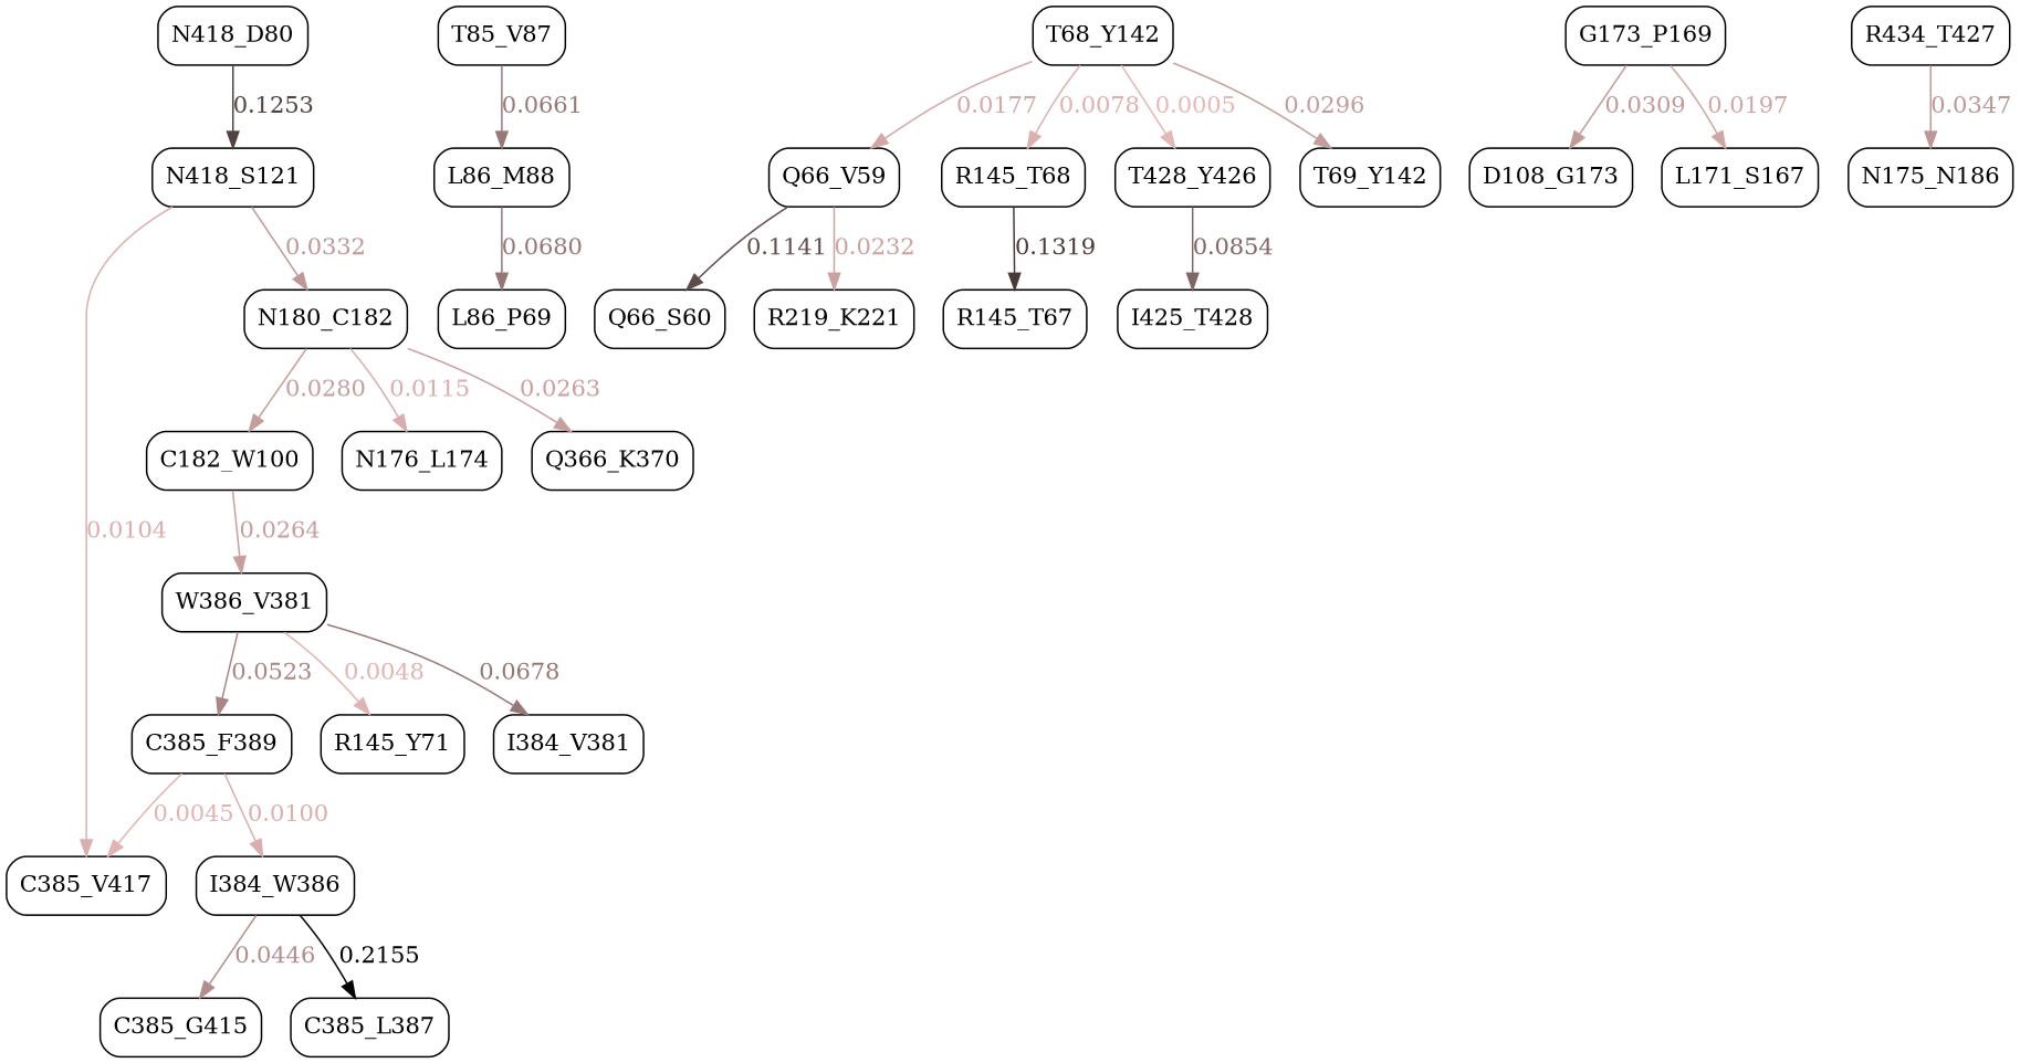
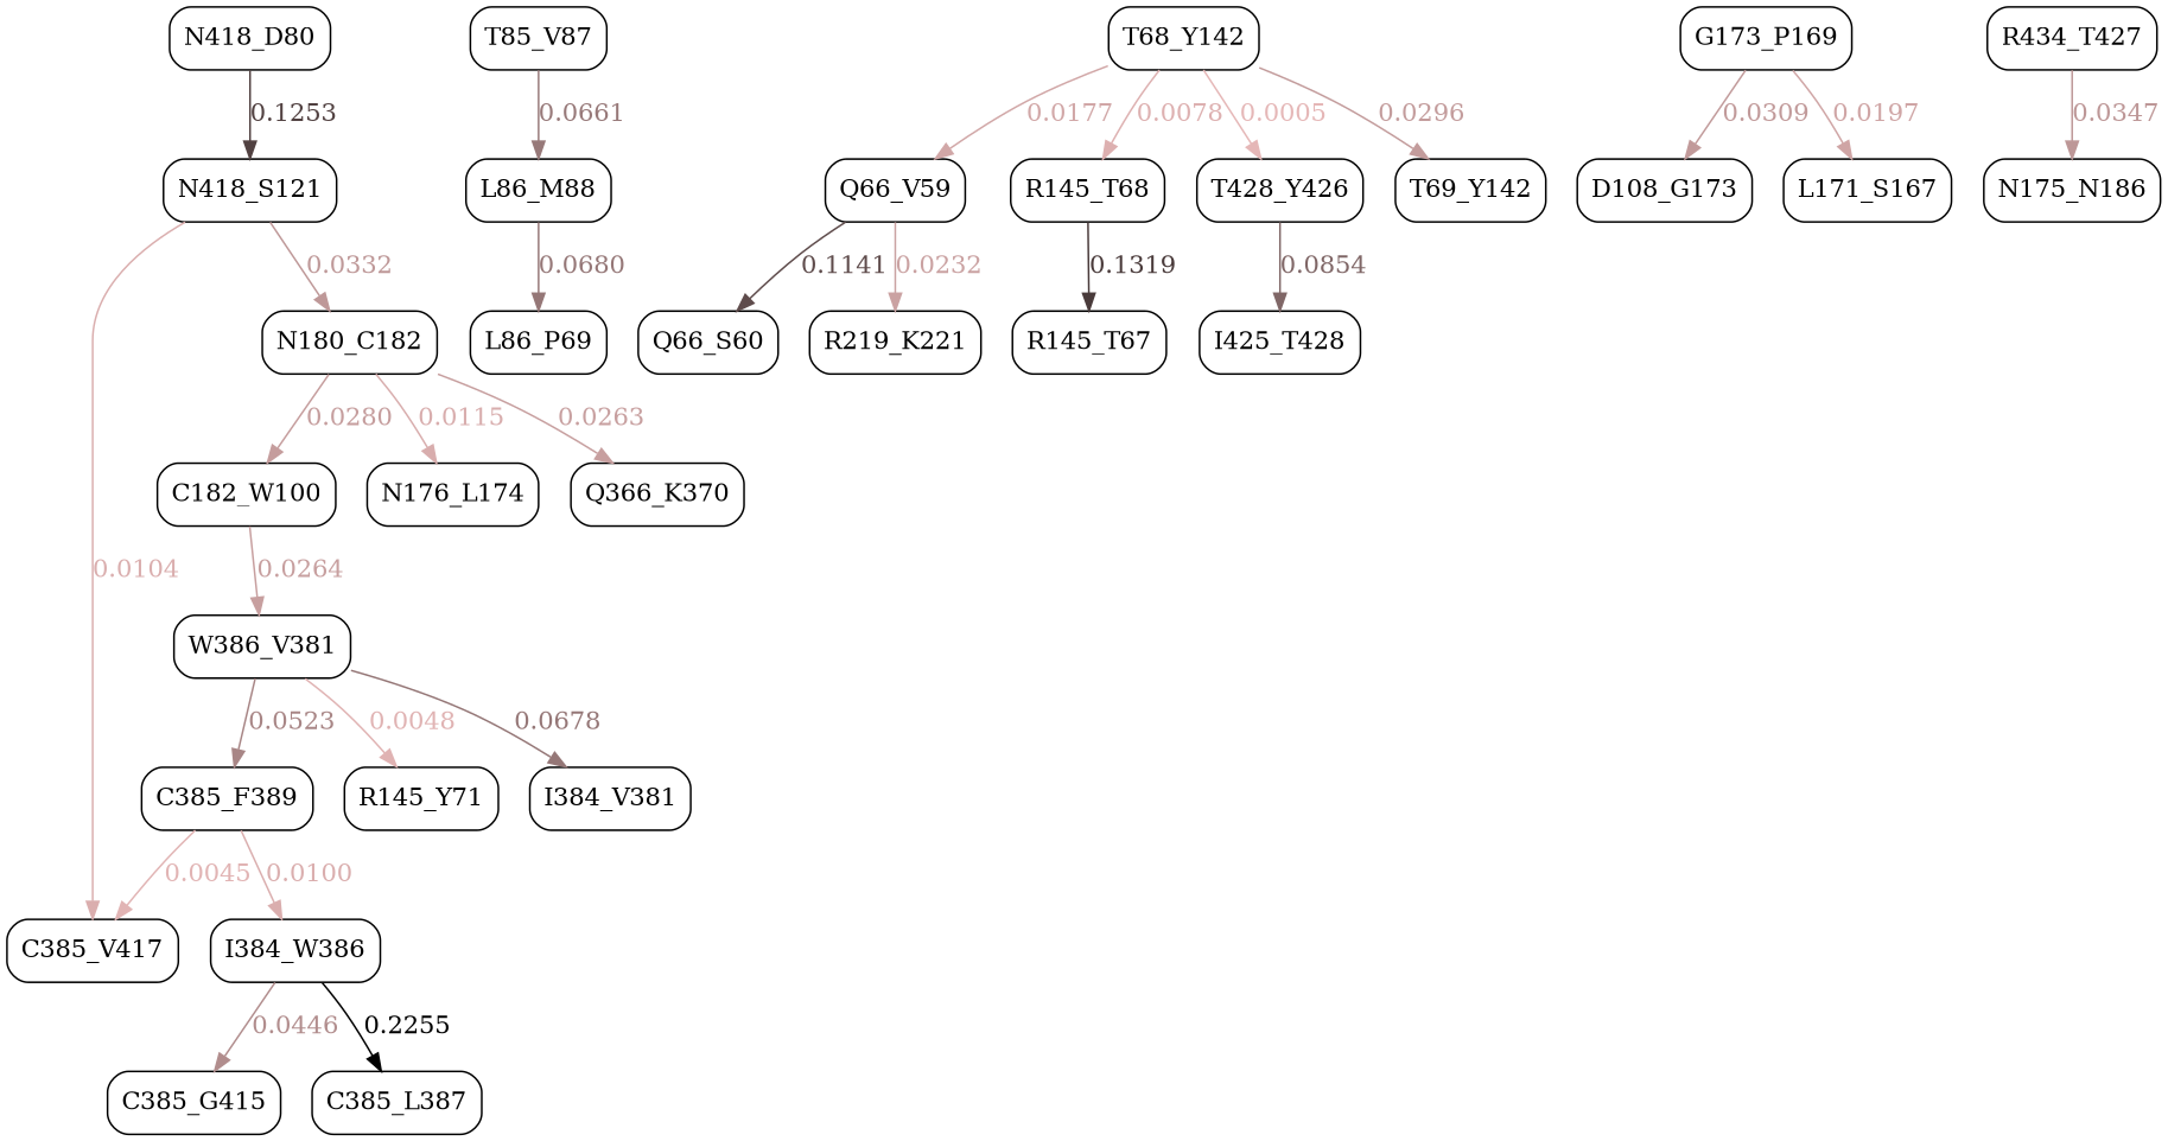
  digraph {
    node [shape=box style=rounded]
    edge [penwidth=1 style=bold]
    C182_W100
    W386_V381
    C385_F389
    R145_Y71
    I384_V381
    C385_V417
    I384_W386
    C385_G415
    C385_L387
    n10 [label=L86_P69]
    L86_M88
    N180_C182
    N176_L174
    Q366_K370
    N418_S121
    Q66_V59
    Q66_S60
    R219_K221
    R145_T68
    R145_T67
    T428_Y426
    I425_T428
    G173_P169
    D108_G173
    L171_S167
    T85_V87
    R434_T427
    N175_N186
    N418_D80
    T68_Y142
    T69_Y142
    C182_W100 -> W386_V381 [color="0 .2 0.7776230532787296" fontcolor="0 .2 0.7776230532787296" label=0.0264]
    W386_V381 -> C385_F389 [color="0 .2 0.6573382933363658" fontcolor="0 .2 0.6573382933363658" label=0.0523]
    W386_V381 -> R145_Y71 [color="0 .2 0.8777361827382768" fontcolor="0 .2 0.8777361827382768" label=0.0048]
    W386_V381 -> I384_V381 [color="0 .2 0.5852971734593468" fontcolor="0 .2 0.5852971734593468" label=0.0678]
    C385_F389 -> C385_V417 [color="0 .2 0.8789199295783389" fontcolor="0 .2 0.8789199295783389" label=0.0045]
    C385_F389 -> I384_W386 [color="0 .2 0.8536229900296655" fontcolor="0 .2 0.8536229900296655" label=0.0100]
    I384_W386 -> C385_G415 [color="0 .2 0.6932361890863386" fontcolor="0 .2 0.6932361890863386" label=0.0446]
-   I384_W386 -> C385_L387 [color="0 .2 -0.09999999999999998" fontcolor="0 .2 -0.09999999999999998" label=0.2155]
+   I384_W386 -> C385_L387 [color="0 .2 -0.09999999999999998" fontcolor="0 .2 -0.09999999999999998" label=0.2255]
    L86_M88 -> n10 [color="0 .2 0.584363272619429" fontcolor="0 .2 0.584363272619429" label=0.0680]
    N180_C182 -> C182_W100 [color="0 .2 0.7701079634683251" fontcolor="0 .2 0.7701079634683251" label=0.0280]
    N180_C182 -> N176_L174 [color="0 .2 0.8467059845000986" fontcolor="0 .2 0.8467059845000986" label=0.0115]
    N180_C182 -> Q366_K370 [color="0 .2 0.7780131782776085" fontcolor="0 .2 0.7780131782776085" label=0.0263]
    N418_S121 -> C385_V417 [color="0 .2 0.8517998680213691" fontcolor="0 .2 0.8517998680213691" label=0.0104]
    N418_S121 -> N180_C182 [color="0 .2 0.7459997782425164" fontcolor="0 .2 0.7459997782425164" label=0.0332]
    Q66_V59 -> Q66_S60 [color="0 .2 0.3704965280571577" fontcolor="0 .2 0.3704965280571577" label=0.1141]
    Q66_V59 -> R219_K221 [color="0 .2 0.7925886830831114" fontcolor="0 .2 0.7925886830831114" label=0.0232]
    R145_T68 -> R145_T67 [color="0 .2 0.2879343679398634" fontcolor="0 .2 0.2879343679398634" label=0.1319]
    T428_Y426 -> I425_T428 [color="0 .2 0.5039025712475934" fontcolor="0 .2 0.5039025712475934" label=0.0854]
    G173_P169 -> D108_G173 [color="0 .2 0.7568168805435449" fontcolor="0 .2 0.7568168805435449" label=0.0309]
    G173_P169 -> L171_S167 [color="0 .2 0.8087061882624397" fontcolor="0 .2 0.8087061882624397" label=0.0197]
    T85_V87 -> L86_M88 [color="0 .2 0.5933719313349606" fontcolor="0 .2 0.5933719313349606" label=0.0661]
    R434_T427 -> N175_N186 [color="0 .2 0.738905747084684" fontcolor="0 .2 0.738905747084684" label=0.0347]
    N418_D80 -> N418_S121 [color="0 .2 0.31852561266657275" fontcolor="0 .2 0.31852561266657275" label=0.1253]
    T68_Y142 -> Q66_V59 [color="0 .2 0.8177216434362913" fontcolor="0 .2 0.8177216434362913" label=0.0177]
    T68_Y142 -> R145_T68 [color="0 .2 0.8638992253039444" fontcolor="0 .2 0.8638992253039444" label=0.0078]
    T68_Y142 -> T428_Y426 [color="0 .2 0.8976301476818521" fontcolor="0 .2 0.8976301476818521" label=0.0005]
    T68_Y142 -> T69_Y142 [color="0 .2 0.7625394476725939" fontcolor="0 .2 0.7625394476725939" label=0.0296]
  }
